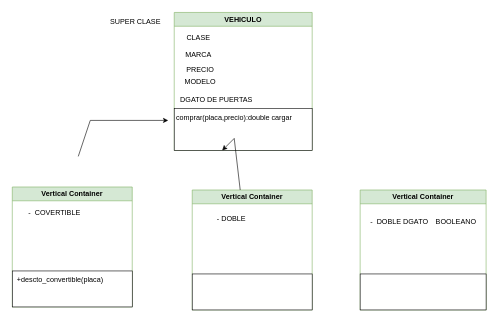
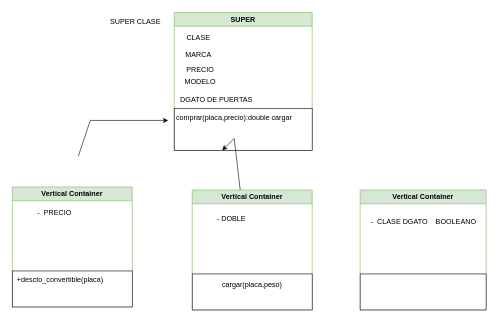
  <mxCell id="0" />
  <mxCell id="1" parent="0" />
- <mxCell id="2" value="VEHICULO" style="swimlane;whiteSpace=wrap;html=1;fillColor=#d5e8d4;strokeColor=#82b366;" parent="1" vertex="1"><mxGeometry x="290" y="20" width="230" height="230" as="geometry" /></mxCell>
+ <mxCell id="2" value="SUPER" style="swimlane;whiteSpace=wrap;html=1;fillColor=#d5e8d4;strokeColor=#82b366;" parent="1" vertex="1"><mxGeometry x="290" y="20" width="230" height="230" as="geometry" /></mxCell>
  <mxCell id="3" value="" style="rounded=0;whiteSpace=wrap;html=1;" parent="2" vertex="1"><mxGeometry y="160" width="230" height="70" as="geometry" /></mxCell>
  <mxCell id="4" value="CLASE" style="text;html=1;align=center;verticalAlign=middle;resizable=0;points=[];autosize=1;strokeColor=none;fillColor=none;" parent="2" vertex="1"><mxGeometry x="10" y="28" width="60" height="30" as="geometry" /></mxCell>
  <mxCell id="5" value="MARCA" style="text;html=1;align=center;verticalAlign=middle;resizable=0;points=[];autosize=1;strokeColor=none;fillColor=none;" parent="2" vertex="1"><mxGeometry x="5" y="55" width="70" height="30" as="geometry" /></mxCell>
  <mxCell id="6" value="PRECIO" style="text;html=1;align=center;verticalAlign=middle;resizable=0;points=[];autosize=1;strokeColor=none;fillColor=none;" parent="2" vertex="1"><mxGeometry x="8" y="80" width="70" height="30" as="geometry" /></mxCell>
  <mxCell id="7" value="MODELO" style="text;html=1;align=center;verticalAlign=middle;resizable=0;points=[];autosize=1;strokeColor=none;fillColor=none;" parent="2" vertex="1"><mxGeometry x="3" y="100" width="80" height="30" as="geometry" /></mxCell>
  <mxCell id="8" value="DGATO DE PUERTAS" style="text;html=1;align=center;verticalAlign=middle;resizable=0;points=[];autosize=1;strokeColor=none;fillColor=none;" parent="2" vertex="1"><mxGeometry x="5" y="130" width="130" height="30" as="geometry" /></mxCell>
  <mxCell id="9" value="comprar(placa,precio):double cargar" style="text;html=1;align=center;verticalAlign=middle;whiteSpace=wrap;rounded=0;" parent="2" vertex="1"><mxGeometry x="-30" y="160" width="260" height="30" as="geometry" /></mxCell>
  <mxCell id="10" value="Vertical Container" style="swimlane;whiteSpace=wrap;html=1;fillColor=#d5e8d4;strokeColor=#82b366;" parent="1" vertex="1"><mxGeometry x="20" y="311" width="200" height="200" as="geometry" /></mxCell>
  <mxCell id="11" value="" style="rounded=0;whiteSpace=wrap;html=1;" parent="10" vertex="1"><mxGeometry y="140" width="200" height="60" as="geometry" /></mxCell>
  <mxCell id="12" value="+descto_convertible(placa)" style="text;html=1;align=center;verticalAlign=middle;whiteSpace=wrap;rounded=0;" parent="10" vertex="1"><mxGeometry x="15" y="140" width="130" height="30" as="geometry" /></mxCell>
- <mxCell id="13" value="-&amp;nbsp; COVERTIBLE" style="text;html=1;align=center;verticalAlign=middle;resizable=0;points=[];autosize=1;strokeColor=none;fillColor=none;" parent="10" vertex="1"><mxGeometry x="15" y="29" width="110" height="30" as="geometry" /></mxCell>
+ <mxCell id="13" value="-&amp;nbsp; PRECIO" style="text;html=1;align=center;verticalAlign=middle;resizable=0;points=[];autosize=1;strokeColor=none;fillColor=none;" parent="10" vertex="1"><mxGeometry x="15" y="29" width="110" height="30" as="geometry" /></mxCell>
  <mxCell id="14" value="Vertical Container" style="swimlane;whiteSpace=wrap;html=1;fillColor=#d5e8d4;strokeColor=#82b366;" parent="1" vertex="1"><mxGeometry x="320" y="316" width="200" height="200" as="geometry" /></mxCell>
  <mxCell id="15" value="" style="rounded=0;whiteSpace=wrap;html=1;" parent="14" vertex="1"><mxGeometry y="140" width="200" height="60" as="geometry" /></mxCell>
+ <mxCell id="16" value="cargar(placa,peso)" style="text;html=1;align=center;verticalAlign=middle;whiteSpace=wrap;rounded=0;" parent="14" vertex="1"><mxGeometry x="25" y="144" width="150" height="30" as="geometry" /></mxCell>
  <mxCell id="17" value="- DOBLE" style="text;html=1;align=center;verticalAlign=middle;resizable=0;points=[];autosize=1;strokeColor=none;fillColor=none;" parent="14" vertex="1"><mxGeometry x="30" y="34" width="70" height="30" as="geometry" /></mxCell>
  <mxCell id="18" value="Vertical Container" style="swimlane;whiteSpace=wrap;html=1;fillColor=#d5e8d4;strokeColor=#82b366;" parent="1" vertex="1"><mxGeometry x="600" y="316" width="210" height="200" as="geometry" /></mxCell>
  <mxCell id="19" value="" style="rounded=0;whiteSpace=wrap;html=1;" parent="18" vertex="1"><mxGeometry y="140" width="210" height="60" as="geometry" /></mxCell>
- <mxCell id="20" value="-&amp;nbsp; DOBLE DGATO" style="text;html=1;align=center;verticalAlign=middle;resizable=0;points=[];autosize=1;strokeColor=none;fillColor=none;" parent="18" vertex="1"><mxGeometry x="5" y="38" width="120" height="30" as="geometry" /></mxCell>
+ <mxCell id="20" value="-&amp;nbsp; CLASE DGATO" style="text;html=1;align=center;verticalAlign=middle;resizable=0;points=[];autosize=1;strokeColor=none;fillColor=none;" parent="18" vertex="1"><mxGeometry x="5" y="38" width="120" height="30" as="geometry" /></mxCell>
  <mxCell id="21" value="BOOLEANO" style="text;html=1;align=center;verticalAlign=middle;whiteSpace=wrap;rounded=0;" parent="18" vertex="1"><mxGeometry x="130" y="38" width="60" height="30" as="geometry" /></mxCell>
  <mxCell id="22" value="" style="endArrow=classic;html=1;rounded=0;" parent="1" edge="1"><mxGeometry width="50" height="50" relative="1" as="geometry"><mxPoint x="130" y="260" as="sourcePoint" /><mxPoint x="280" y="200" as="targetPoint" /><Array as="points"><mxPoint x="150" y="200" /></Array></mxGeometry></mxCell>
  <mxCell id="23" value="" style="endArrow=classic;html=1;rounded=0;exitX=0.4;exitY=0;exitDx=0;exitDy=0;exitPerimeter=0;" parent="1" source="14" target="3" edge="1"><mxGeometry width="50" height="50" relative="1" as="geometry"><mxPoint x="400" y="260" as="sourcePoint" /><mxPoint x="400" y="330" as="targetPoint" /><Array as="points"><mxPoint x="390" y="230" /></Array></mxGeometry></mxCell>
  <mxCell id="24" value="SUPER CLASE" style="text;html=1;align=center;verticalAlign=middle;resizable=0;points=[];autosize=1;strokeColor=none;fillColor=none;" parent="1" vertex="1"><mxGeometry x="170" y="20" width="110" height="30" as="geometry" /></mxCell>
